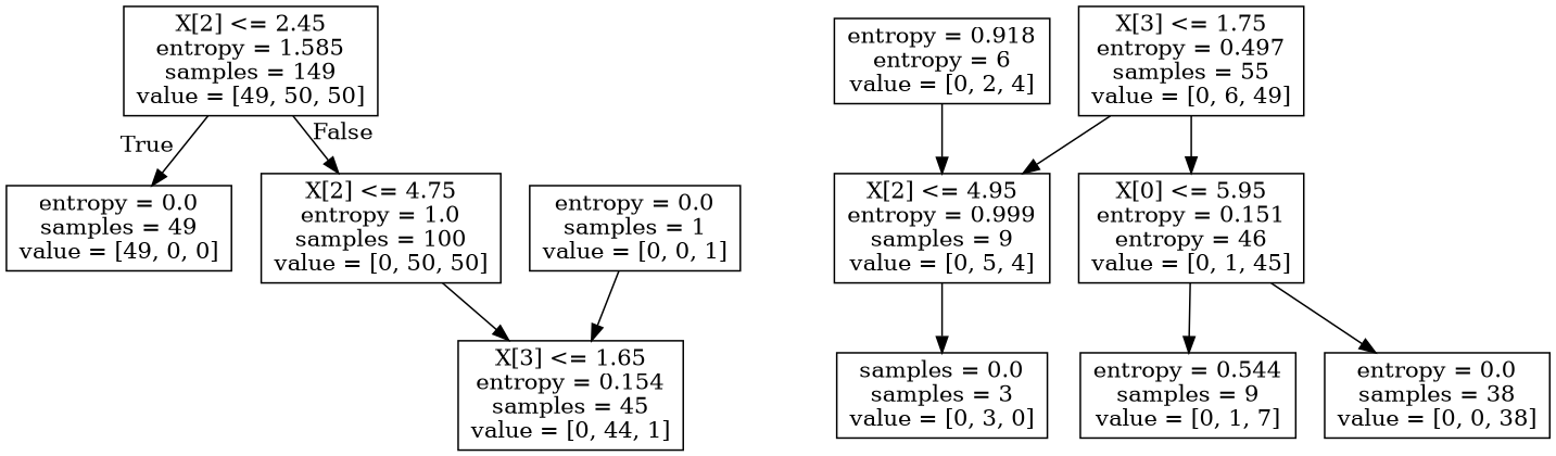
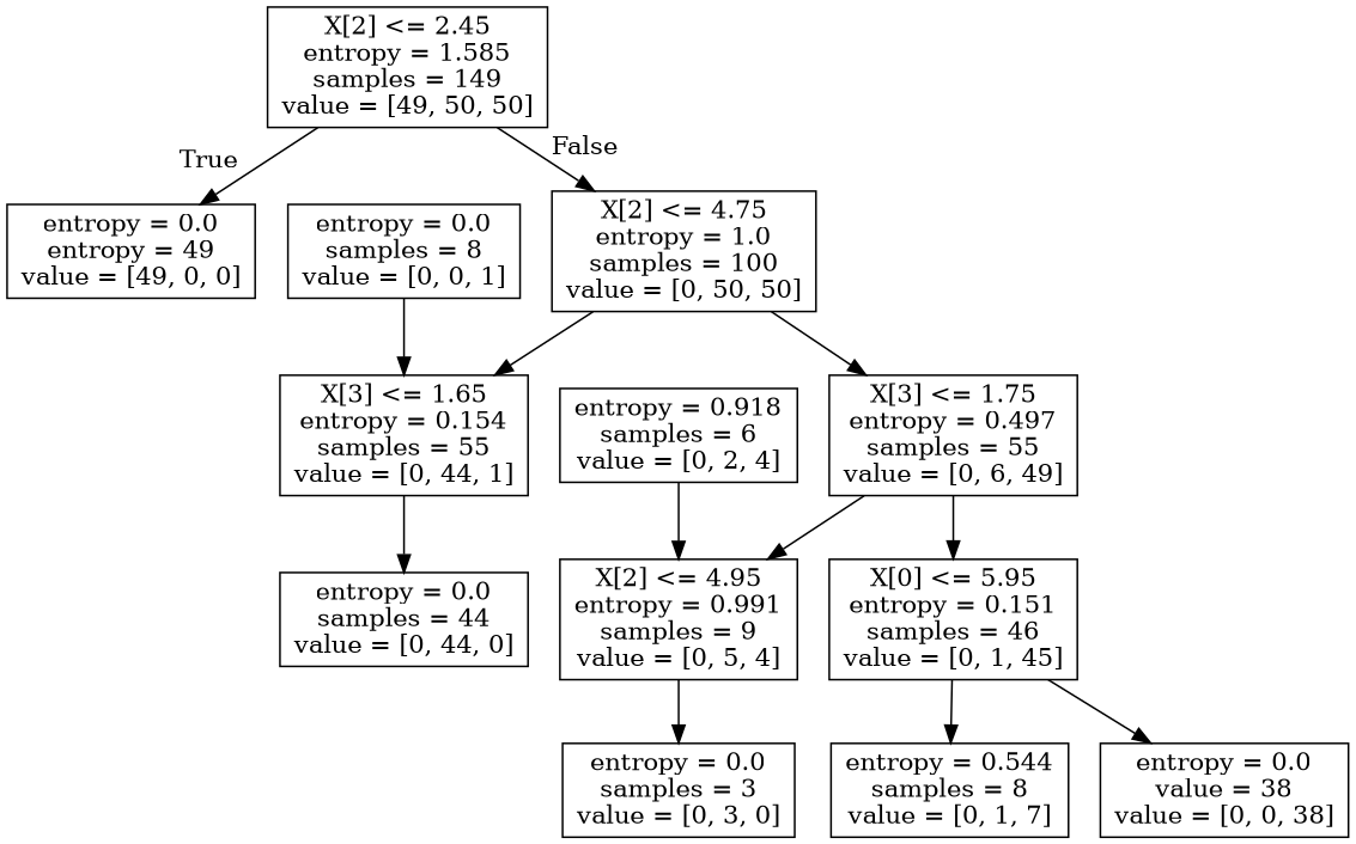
  digraph {
    node [shape=box]
    n1 [label="X[2] <= 2.45\nentropy = 1.585\nsamples = 149\nvalue = [49, 50, 50]"]
-   n2 [label="entropy = 0.0\nsamples = 49\nvalue = [49, 0, 0]"]
+   n2 [label="entropy = 0.0\nentropy = 49\nvalue = [49, 0, 0]"]
    n3 [label="X[2] <= 4.75\nentropy = 1.0\nsamples = 100\nvalue = [0, 50, 50]"]
-   n4 [label="X[3] <= 1.65\nentropy = 0.154\nsamples = 45\nvalue = [0, 44, 1]"]
+   n4 [label="X[3] <= 1.65\nentropy = 0.154\nsamples = 55\nvalue = [0, 44, 1]"]
    n5 [label="X[3] <= 1.75\nentropy = 0.497\nsamples = 55\nvalue = [0, 6, 49]"]
-   n7 [label="X[2] <= 4.95\nentropy = 0.999\nsamples = 9\nvalue = [0, 5, 4]"]
-   n8 [label="X[0] <= 5.95\nentropy = 0.151\nentropy = 46\nvalue = [0, 1, 45]"]
-   n9 [label="entropy = 0.0\nsamples = 1\nvalue = [0, 0, 1]"]
-   n10 [label="samples = 0.0\nsamples = 3\nvalue = [0, 3, 0]"]
-   n11 [label="entropy = 0.544\nsamples = 9\nvalue = [0, 1, 7]"]
-   n12 [label="entropy = 0.0\nsamples = 38\nvalue = [0, 0, 38]"]
-   n13 [label="entropy = 0.918\nentropy = 6\nvalue = [0, 2, 4]"]
+   n6 [label="entropy = 0.0\nsamples = 44\nvalue = [0, 44, 0]"]
+   n7 [label="X[2] <= 4.95\nentropy = 0.991\nsamples = 9\nvalue = [0, 5, 4]"]
+   n8 [label="X[0] <= 5.95\nentropy = 0.151\nsamples = 46\nvalue = [0, 1, 45]"]
+   n9 [label="entropy = 0.0\nsamples = 8\nvalue = [0, 0, 1]"]
+   n10 [label="entropy = 0.0\nsamples = 3\nvalue = [0, 3, 0]"]
+   n11 [label="entropy = 0.544\nsamples = 8\nvalue = [0, 1, 7]"]
+   n12 [label="entropy = 0.0\nvalue = 38\nvalue = [0, 0, 38]"]
+   n13 [label="entropy = 0.918\nsamples = 6\nvalue = [0, 2, 4]"]
    n1 -> n2 [headlabel=True labelangle=45 labeldistance=2.5]
    n1 -> n3 [headlabel=False labelangle=-45 labeldistance=2.5]
    n3 -> n4
+   n3 -> n5
+   n4 -> n6
    n5 -> n7
    n5 -> n8
    n7 -> n10
    n8 -> n11
    n8 -> n12
    n9 -> n4
    n13 -> n7
  }
